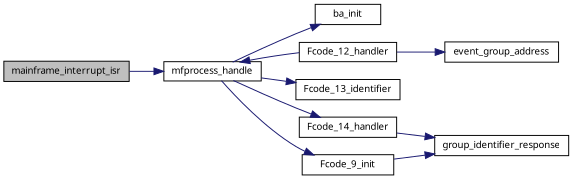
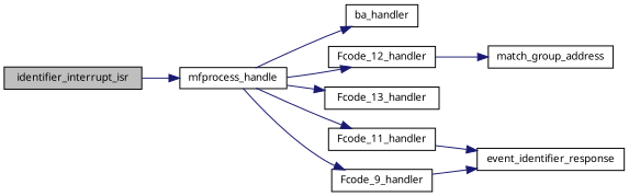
  digraph {
    fontname="Noto Sans"
    rankdir=LR
    node [color=black fillcolor=white fontname="Noto Sans" fontsize=10 shape=record style=filled]
    edge [color=midnightblue fontname="Noto Sans" fontsize=10 labelfontname=Helvetica labelfontsize=10 style=solid]
-   n1 [fillcolor=grey75 fontcolor=black height=0.2 label=mainframe_interrupt_isr width=0.4]
+   n1 [fillcolor=grey75 fontcolor=black height=0.2 label=identifier_interrupt_isr width=0.4]
    n2 [height=0.2 label=mfprocess_handle width=0.4]
-   n3 [height=0.2 label=ba_init width=0.4]
+   n3 [height=0.2 label=ba_handler width=0.4]
    n4 [height=0.2 label=Fcode_12_handler width=0.4]
-   n5 [height=0.2 label=Fcode_13_identifier width=0.4]
-   n6 [height=0.2 label=Fcode_14_handler width=0.4]
-   n7 [height=0.2 label=Fcode_9_init width=0.4]
-   n8 [height=0.2 label=event_group_address width=0.4]
-   n9 [height=0.2 label=group_identifier_response width=0.4]
+   n5 [height=0.2 label=Fcode_13_handler width=0.4]
+   n6 [height=0.2 label=Fcode_11_handler width=0.4]
+   n7 [height=0.2 label=Fcode_9_handler width=0.4]
+   n8 [height=0.2 label=match_group_address width=0.4]
+   n9 [height=0.2 label=event_identifier_response width=0.4]
    n1 -> n2
    n2 -> n3
-   n4 -> n2
+   n2 -> n4
    n2 -> n5
    n2 -> n6
    n2 -> n7
    n4 -> n8
    n6 -> n9
    n7 -> n9
  }
